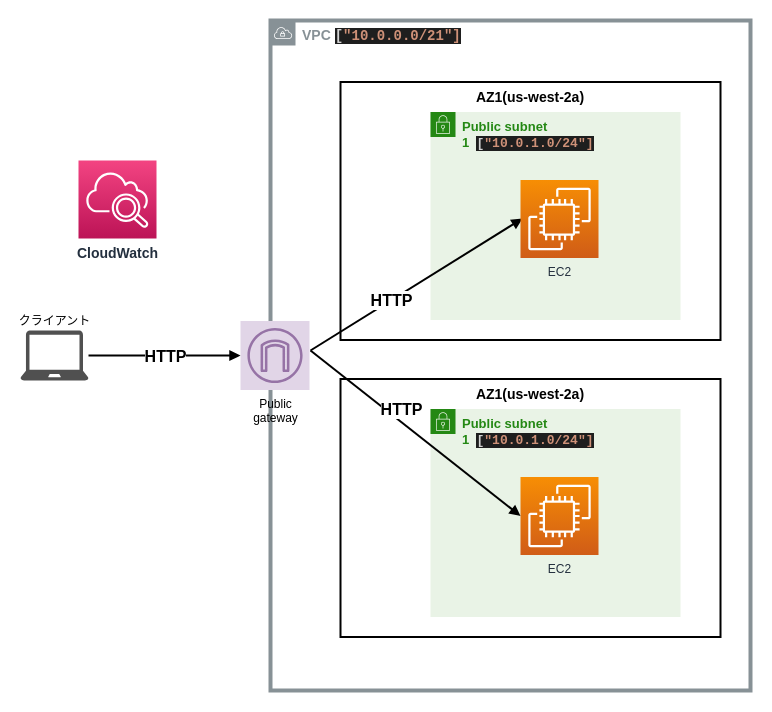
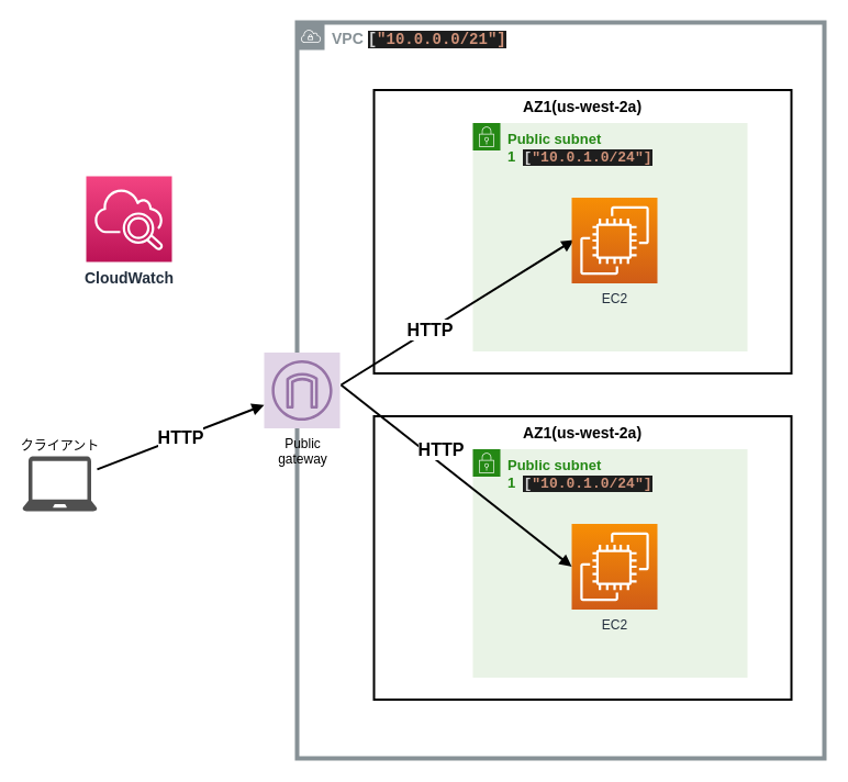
  <mxCell id="0" />
  <mxCell id="1" parent="0" />
  <mxCell id="2" value="&lt;font style=&quot;font-size: 14px;&quot;&gt;&lt;b&gt;VPC&amp;nbsp;&lt;span style=&quot;border-color: var(--border-color); color: rgb(212, 212, 212); font-family: Consolas, &amp;quot;Courier New&amp;quot;, monospace; background-color: rgb(30, 30, 30);&quot;&gt;[&lt;/span&gt;&lt;span style=&quot;border-color: var(--border-color); font-family: Consolas, &amp;quot;Courier New&amp;quot;, monospace; background-color: rgb(30, 30, 30); color: rgb(206, 145, 120);&quot;&gt;&quot;10.0.0.0/21&quot;]&lt;/span&gt;&lt;/b&gt;&lt;/font&gt;" style="sketch=0;outlineConnect=0;gradientColor=none;html=1;whiteSpace=wrap;fontSize=12;fontStyle=0;shape=mxgraph.aws4.group;grIcon=mxgraph.aws4.group_vpc;strokeColor=#879196;fillColor=none;verticalAlign=top;align=left;spacingLeft=30;fontColor=#879196;dashed=0;rounded=0;strokeWidth=4;" parent="1" vertex="1"><mxGeometry x="270" y="20" width="480" height="670" as="geometry" /></mxCell>
  <mxCell id="3" value="AZ1(us-west-2a)" style="fillColor=none;strokeColor=default;verticalAlign=top;fontStyle=1;fontColor=#000000;rounded=0;align=center;fontSize=14;strokeWidth=2;" parent="1" vertex="1"><mxGeometry x="340" y="81.5" width="380" height="258" as="geometry" /></mxCell>
  <mxCell id="4" value="&lt;font style=&quot;font-size: 13px;&quot;&gt;&lt;b&gt;Public subnet 1&amp;nbsp;&amp;nbsp;&lt;span style=&quot;border-color: var(--border-color); color: rgb(212, 212, 212); font-family: Consolas, &amp;quot;Courier New&amp;quot;, monospace; background-color: rgb(30, 30, 30);&quot;&gt;[&lt;/span&gt;&lt;span style=&quot;border-color: var(--border-color); font-family: Consolas, &amp;quot;Courier New&amp;quot;, monospace; background-color: rgb(30, 30, 30); color: rgb(206, 145, 120);&quot;&gt;&quot;10.0.1.0/24&quot;]&lt;/span&gt;&lt;/b&gt;&lt;/font&gt;" style="points=[[0,0],[0.25,0],[0.5,0],[0.75,0],[1,0],[1,0.25],[1,0.5],[1,0.75],[1,1],[0.75,1],[0.5,1],[0.25,1],[0,1],[0,0.75],[0,0.5],[0,0.25]];outlineConnect=0;gradientColor=none;html=1;whiteSpace=wrap;fontSize=12;fontStyle=0;container=1;pointerEvents=0;collapsible=0;recursiveResize=0;shape=mxgraph.aws4.group;grIcon=mxgraph.aws4.group_security_group;grStroke=0;strokeColor=#248814;fillColor=#E9F3E6;verticalAlign=top;align=left;spacingLeft=30;fontColor=#248814;dashed=0;" parent="1" vertex="1"><mxGeometry x="430" y="111.5" width="250" height="208" as="geometry" /></mxCell>
  <mxCell id="5" value="" style="endArrow=block;html=1;fontSize=12;fontColor=#000000;strokeWidth=2;endFill=1;labelBorderColor=none;" edge="1" parent="4"><mxGeometry relative="1" as="geometry"><mxPoint x="-120" y="238.5" as="sourcePoint" /><mxPoint x="92" y="106.5" as="targetPoint" /></mxGeometry></mxCell>
  <mxCell id="6" value="&lt;font size=&quot;1&quot; style=&quot;&quot;&gt;&lt;b style=&quot;font-size: 16px;&quot;&gt;HTTP&lt;/b&gt;&lt;/font&gt;" style="edgeLabel;resizable=0;html=1;align=center;verticalAlign=middle;rounded=0;strokeColor=#1A1A1A;fontSize=12;fontColor=#000000;" connectable="0" vertex="1" parent="5"><mxGeometry relative="1" as="geometry"><mxPoint x="-26" y="16" as="offset" /></mxGeometry></mxCell>
  <mxCell id="7" value="EC2" style="sketch=0;points=[[0,0,0],[0.25,0,0],[0.5,0,0],[0.75,0,0],[1,0,0],[0,1,0],[0.25,1,0],[0.5,1,0],[0.75,1,0],[1,1,0],[0,0.25,0],[0,0.5,0],[0,0.75,0],[1,0.25,0],[1,0.5,0],[1,0.75,0]];outlineConnect=0;fontColor=#232F3E;gradientColor=#F78E04;gradientDirection=north;fillColor=#D05C17;strokeColor=#ffffff;dashed=0;verticalLabelPosition=bottom;verticalAlign=top;align=center;html=1;fontSize=12;fontStyle=0;aspect=fixed;shape=mxgraph.aws4.resourceIcon;resIcon=mxgraph.aws4.ec2;" parent="1" vertex="1"><mxGeometry x="520" y="179.5" width="78" height="78" as="geometry" /></mxCell>
  <mxCell id="8" value="Public&#10;gateway" style="sketch=0;outlineConnect=0;strokeColor=#9673a6;fillColor=#e1d5e7;dashed=0;verticalLabelPosition=bottom;verticalAlign=top;align=center;html=1;fontSize=12;fontStyle=0;aspect=fixed;shape=mxgraph.aws4.resourceIcon;resIcon=mxgraph.aws4.internet_gateway;rounded=0;" parent="1" vertex="1"><mxGeometry x="240" y="320.5" width="69" height="69" as="geometry" /></mxCell>
- <mxCell id="9" value="クライアント" style="sketch=0;pointerEvents=1;shadow=0;dashed=0;html=1;strokeColor=none;fillColor=#505050;labelPosition=center;verticalLabelPosition=top;verticalAlign=bottom;outlineConnect=0;align=center;shape=mxgraph.office.devices.laptop;rounded=0;fontSize=12;fontColor=#000000;" parent="1" vertex="1"><mxGeometry x="20" y="330" width="68" height="50" as="geometry" /></mxCell>
+ <mxCell id="9" value="クライアント" style="sketch=0;pointerEvents=1;shadow=0;dashed=0;html=1;strokeColor=none;fillColor=#505050;labelPosition=center;verticalLabelPosition=top;verticalAlign=bottom;outlineConnect=0;align=center;shape=mxgraph.office.devices.laptop;rounded=0;fontSize=12;fontColor=#000000;" parent="1" vertex="1"><mxGeometry x="20" y="415" width="68" height="50" as="geometry" /></mxCell>
  <mxCell id="10" value="" style="endArrow=block;html=1;fontSize=12;fontColor=#000000;strokeWidth=2;endFill=1;labelBorderColor=none;" parent="1" edge="1" target="8" source="9"><mxGeometry relative="1" as="geometry"><mxPoint x="80" y="369" as="sourcePoint" /><mxPoint x="180" y="369" as="targetPoint" /></mxGeometry></mxCell>
  <mxCell id="11" value="&lt;font size=&quot;1&quot; style=&quot;&quot;&gt;&lt;b style=&quot;font-size: 16px;&quot;&gt;HTTP&lt;/b&gt;&lt;/font&gt;" style="edgeLabel;resizable=0;html=1;align=center;verticalAlign=middle;rounded=0;strokeColor=#1A1A1A;fontSize=12;fontColor=#000000;" parent="10" connectable="0" vertex="1"><mxGeometry relative="1" as="geometry" /></mxCell>
  <mxCell id="12" value="AZ1(us-west-2a)" style="fillColor=none;strokeColor=default;verticalAlign=top;fontStyle=1;fontColor=#000000;rounded=0;align=center;fontSize=14;strokeWidth=2;" vertex="1" parent="1"><mxGeometry x="340" y="378.5" width="380" height="258" as="geometry" /></mxCell>
  <mxCell id="13" value="&lt;font style=&quot;font-size: 13px;&quot;&gt;&lt;b&gt;Public subnet 1&amp;nbsp;&amp;nbsp;&lt;span style=&quot;border-color: var(--border-color); color: rgb(212, 212, 212); font-family: Consolas, &amp;quot;Courier New&amp;quot;, monospace; background-color: rgb(30, 30, 30);&quot;&gt;[&lt;/span&gt;&lt;span style=&quot;border-color: var(--border-color); font-family: Consolas, &amp;quot;Courier New&amp;quot;, monospace; background-color: rgb(30, 30, 30); color: rgb(206, 145, 120);&quot;&gt;&quot;10.0.1.0/24&quot;]&lt;/span&gt;&lt;/b&gt;&lt;/font&gt;" style="points=[[0,0],[0.25,0],[0.5,0],[0.75,0],[1,0],[1,0.25],[1,0.5],[1,0.75],[1,1],[0.75,1],[0.5,1],[0.25,1],[0,1],[0,0.75],[0,0.5],[0,0.25]];outlineConnect=0;gradientColor=none;html=1;whiteSpace=wrap;fontSize=12;fontStyle=0;container=1;pointerEvents=0;collapsible=0;recursiveResize=0;shape=mxgraph.aws4.group;grIcon=mxgraph.aws4.group_security_group;grStroke=0;strokeColor=#248814;fillColor=#E9F3E6;verticalAlign=top;align=left;spacingLeft=30;fontColor=#248814;dashed=0;" vertex="1" parent="1"><mxGeometry x="430" y="408.5" width="250" height="208" as="geometry" /></mxCell>
  <mxCell id="14" value="EC2" style="sketch=0;points=[[0,0,0],[0.25,0,0],[0.5,0,0],[0.75,0,0],[1,0,0],[0,1,0],[0.25,1,0],[0.5,1,0],[0.75,1,0],[1,1,0],[0,0.25,0],[0,0.5,0],[0,0.75,0],[1,0.25,0],[1,0.5,0],[1,0.75,0]];outlineConnect=0;fontColor=#232F3E;gradientColor=#F78E04;gradientDirection=north;fillColor=#D05C17;strokeColor=#ffffff;dashed=0;verticalLabelPosition=bottom;verticalAlign=top;align=center;html=1;fontSize=12;fontStyle=0;aspect=fixed;shape=mxgraph.aws4.resourceIcon;resIcon=mxgraph.aws4.ec2;" vertex="1" parent="1"><mxGeometry x="520" y="476.5" width="78" height="78" as="geometry" /></mxCell>
  <mxCell id="15" value="&lt;font style=&quot;font-size: 14px;&quot;&gt;&lt;b&gt;CloudWatch&lt;/b&gt;&lt;/font&gt;" style="sketch=0;points=[[0,0,0],[0.25,0,0],[0.5,0,0],[0.75,0,0],[1,0,0],[0,1,0],[0.25,1,0],[0.5,1,0],[0.75,1,0],[1,1,0],[0,0.25,0],[0,0.5,0],[0,0.75,0],[1,0.25,0],[1,0.5,0],[1,0.75,0]];points=[[0,0,0],[0.25,0,0],[0.5,0,0],[0.75,0,0],[1,0,0],[0,1,0],[0.25,1,0],[0.5,1,0],[0.75,1,0],[1,1,0],[0,0.25,0],[0,0.5,0],[0,0.75,0],[1,0.25,0],[1,0.5,0],[1,0.75,0]];outlineConnect=0;fontColor=#232F3E;gradientColor=#F34482;gradientDirection=north;fillColor=#BC1356;strokeColor=#ffffff;dashed=0;verticalLabelPosition=bottom;verticalAlign=top;align=center;html=1;fontSize=12;fontStyle=0;aspect=fixed;shape=mxgraph.aws4.resourceIcon;resIcon=mxgraph.aws4.cloudwatch_2;strokeWidth=4;" vertex="1" parent="1"><mxGeometry x="78" y="160" width="78" height="78" as="geometry" /></mxCell>
  <mxCell id="16" value="" style="endArrow=block;html=1;fontSize=12;fontColor=#000000;strokeWidth=2;endFill=1;labelBorderColor=none;entryX=0;entryY=0.5;entryDx=0;entryDy=0;entryPerimeter=0;" edge="1" parent="1" target="14"><mxGeometry relative="1" as="geometry"><mxPoint x="310" y="350" as="sourcePoint" /><mxPoint x="532" y="228" as="targetPoint" /></mxGeometry></mxCell>
  <mxCell id="17" value="&lt;font size=&quot;1&quot; style=&quot;&quot;&gt;&lt;b style=&quot;font-size: 16px;&quot;&gt;HTTP&lt;/b&gt;&lt;/font&gt;" style="edgeLabel;resizable=0;html=1;align=center;verticalAlign=middle;rounded=0;strokeColor=#1A1A1A;fontSize=12;fontColor=#000000;" connectable="0" vertex="1" parent="16"><mxGeometry relative="1" as="geometry"><mxPoint x="-15" y="-24" as="offset" /></mxGeometry></mxCell>
